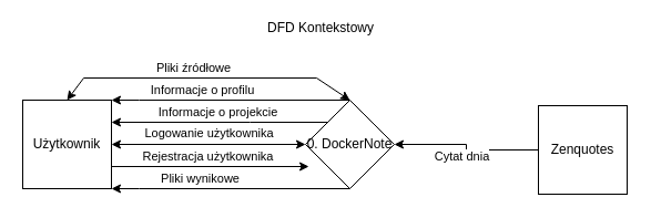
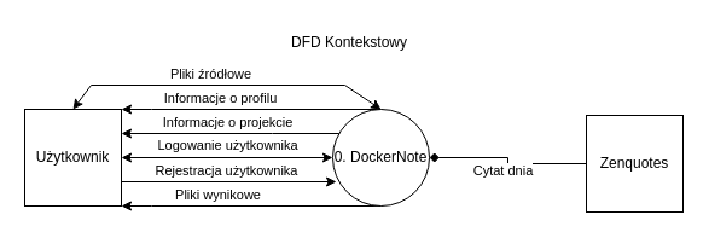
  <mxCell id="0" />
  <mxCell id="1" parent="0" />
  <mxCell id="2" value="Użytkownik" style="whiteSpace=wrap;html=1;aspect=fixed;" vertex="1" parent="1"><mxGeometry x="20" y="90" width="80" height="80" as="geometry" /></mxCell>
  <mxCell id="3" style="edgeStyle=orthogonalEdgeStyle;rounded=0;orthogonalLoop=1;jettySize=auto;html=1;entryX=1;entryY=0.25;entryDx=0;entryDy=0;" edge="1" parent="1" source="9" target="2"><mxGeometry relative="1" as="geometry"><Array as="points"><mxPoint x="225" y="110" /><mxPoint x="225" y="110" /></Array></mxGeometry></mxCell>
  <mxCell id="4" value="Informacje o projekcie" style="edgeLabel;html=1;align=center;verticalAlign=middle;resizable=0;points=[];" vertex="1" connectable="0" parent="3"><mxGeometry x="0.026" relative="1" as="geometry"><mxPoint y="-10" as="offset" /></mxGeometry></mxCell>
  <mxCell id="5" style="edgeStyle=orthogonalEdgeStyle;rounded=0;orthogonalLoop=1;jettySize=auto;html=1;entryX=1;entryY=0;entryDx=0;entryDy=0;" edge="1" parent="1" source="9" target="2"><mxGeometry relative="1" as="geometry"><Array as="points"><mxPoint x="125" y="90" /><mxPoint x="125" y="90" /></Array></mxGeometry></mxCell>
  <mxCell id="6" value="Informacje o profilu" style="edgeLabel;html=1;align=center;verticalAlign=middle;resizable=0;points=[];" vertex="1" connectable="0" parent="5"><mxGeometry x="0.242" y="-1" relative="1" as="geometry"><mxPoint y="-9" as="offset" /></mxGeometry></mxCell>
  <mxCell id="7" style="edgeStyle=orthogonalEdgeStyle;rounded=0;orthogonalLoop=1;jettySize=auto;html=1;entryX=1;entryY=1;entryDx=0;entryDy=0;" edge="1" parent="1" source="9" target="2"><mxGeometry relative="1" as="geometry"><Array as="points"><mxPoint x="125" y="170" /><mxPoint x="125" y="170" /></Array></mxGeometry></mxCell>
  <mxCell id="8" value="Pliki wynikowe" style="edgeLabel;html=1;align=center;verticalAlign=middle;resizable=0;points=[];" vertex="1" connectable="0" parent="7"><mxGeometry x="0.142" y="1" relative="1" as="geometry"><mxPoint x="-13" y="-11" as="offset" /></mxGeometry></mxCell>
- <mxCell id="9" value="0. DockerNote" style="rhombus;whiteSpace=wrap;html=1;aspect=fixed;" vertex="1" parent="1"><mxGeometry x="275" y="90" width="80" height="80" as="geometry" /></mxCell>
- <mxCell id="10" style="edgeStyle=orthogonalEdgeStyle;rounded=0;orthogonalLoop=1;jettySize=auto;html=1;" edge="1" parent="1" source="12" target="9"><mxGeometry relative="1" as="geometry" /></mxCell>
+ <mxCell id="9" value="0. DockerNote" style="ellipse;whiteSpace=wrap;html=1;aspect=fixed;" vertex="1" parent="1"><mxGeometry x="275" y="90" width="80" height="80" as="geometry" /></mxCell>
+ <mxCell id="10" style="edgeStyle=orthogonalEdgeStyle;rounded=0;orthogonalLoop=1;jettySize=auto;html=1;endArrow=diamond;" edge="1" parent="1" source="12" target="9"><mxGeometry relative="1" as="geometry" /></mxCell>
  <mxCell id="11" value="Cytat dnia" style="edgeLabel;html=1;align=center;verticalAlign=middle;resizable=0;points=[];" vertex="1" connectable="0" parent="10"><mxGeometry x="0.117" relative="1" as="geometry"><mxPoint y="10" as="offset" /></mxGeometry></mxCell>
  <mxCell id="12" value="Zenquotes" style="whiteSpace=wrap;html=1;aspect=fixed;" vertex="1" parent="1"><mxGeometry x="485" y="95" width="80" height="80" as="geometry" /></mxCell>
  <mxCell id="13" value="Logowanie użytkownika" style="endArrow=classic;startArrow=classic;html=1;rounded=0;" edge="1" parent="1" source="2" target="9"><mxGeometry y="10" width="50" height="50" relative="1" as="geometry"><mxPoint x="345" y="170" as="sourcePoint" /><mxPoint x="395" y="120" as="targetPoint" /><mxPoint as="offset" /></mxGeometry></mxCell>
  <mxCell id="14" style="edgeStyle=orthogonalEdgeStyle;rounded=0;orthogonalLoop=1;jettySize=auto;html=1;exitX=1;exitY=0.75;exitDx=0;exitDy=0;entryX=0.038;entryY=0.75;entryDx=0;entryDy=0;entryPerimeter=0;" edge="1" parent="1" source="2" target="9"><mxGeometry relative="1" as="geometry" /></mxCell>
  <mxCell id="15" value="Rejestracja użytkownika" style="edgeLabel;html=1;align=center;verticalAlign=middle;resizable=0;points=[];" vertex="1" connectable="0" parent="14"><mxGeometry x="-0.035" y="3" relative="1" as="geometry"><mxPoint y="-7" as="offset" /></mxGeometry></mxCell>
  <mxCell id="16" value="" style="endArrow=classic;startArrow=classic;html=1;rounded=0;exitX=0.5;exitY=0;exitDx=0;exitDy=0;entryX=0.5;entryY=0;entryDx=0;entryDy=0;" edge="1" parent="1" source="2" target="9"><mxGeometry width="50" height="50" relative="1" as="geometry"><mxPoint x="345" y="170" as="sourcePoint" /><mxPoint x="285" y="60" as="targetPoint" /><Array as="points"><mxPoint x="75" y="70" /><mxPoint x="285" y="70" /></Array></mxGeometry></mxCell>
  <mxCell id="17" value="Pliki źródłowe" style="edgeLabel;html=1;align=center;verticalAlign=middle;resizable=0;points=[];" vertex="1" connectable="0" parent="16"><mxGeometry x="-0.094" y="1" relative="1" as="geometry"><mxPoint y="-9" as="offset" /></mxGeometry></mxCell>
- <mxCell id="18" value="DFD Kontekstowy" style="text;html=1;strokeColor=none;fillColor=none;align=center;verticalAlign=middle;whiteSpace=wrap;rounded=0;" vertex="1" parent="1"><mxGeometry x="214" y="10" width="150" height="30" as="geometry" /></mxCell>
+ <mxCell id="18" value="DFD Kontekstowy" style="text;html=1;strokeColor=none;fillColor=none;align=center;verticalAlign=middle;whiteSpace=wrap;rounded=0;" vertex="1" parent="1"><mxGeometry x="214" y="20" width="150" height="30" as="geometry" /></mxCell>
